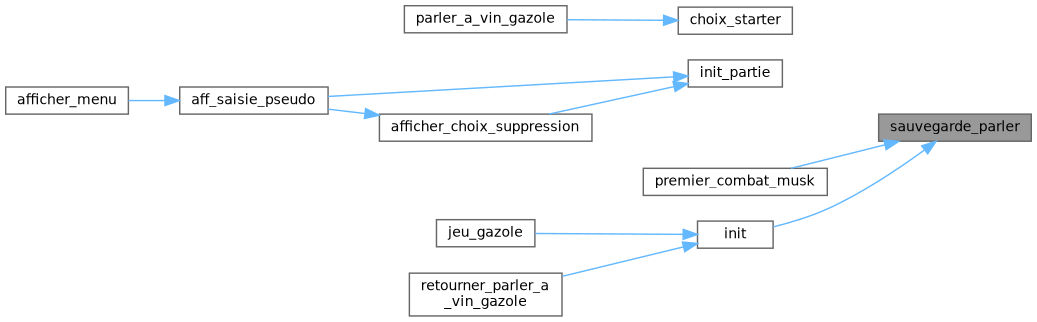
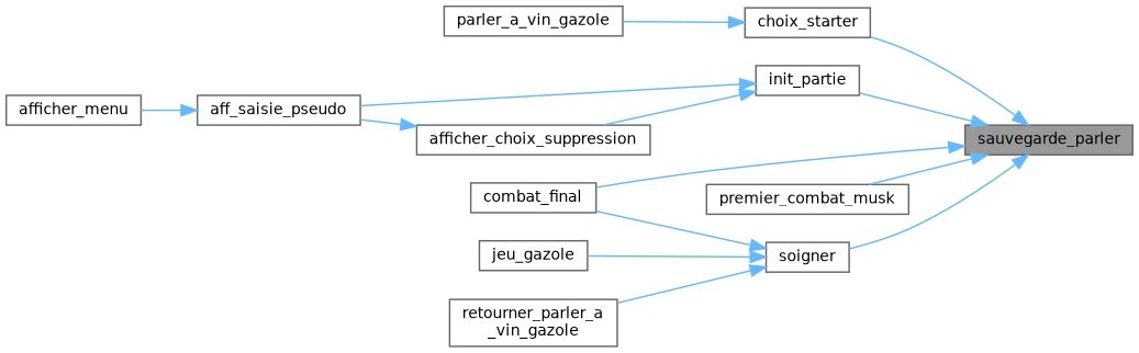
  digraph {
    rankdir=RL
    node [color=grey40 fillcolor=white fontname=Helvetica fontsize=10 shape=box style=filled]
    edge [color=steelblue1 dir=back fontname=Helvetica fontsize=10 labelfontname=Helvetica labelfontsize=10 style=solid]
    n1 [color=gray40 fillcolor=grey60 fontcolor=black height=0.2 label=sauvegarde_parler width=0.4]
    n2 [height=0.2 label=choix_starter width=0.4]
+   n3 [height=0.2 label=combat_final width=0.4]
    n4 [height=0.2 label=init_partie width=0.4]
    n5 [height=0.2 label=premier_combat_musk width=0.4]
-   n6 [height=0.2 label=init width=0.4]
+   n6 [height=0.2 label=soigner width=0.4]
    n7 [height=0.2 label=parler_a_vin_gazole width=0.4]
    n8 [height=0.2 label=aff_saisie_pseudo width=0.4]
    n9 [height=0.2 label=afficher_choix_suppression width=0.4]
    n10 [height=0.2 label=jeu_gazole width=0.4]
    n11 [height=0.2 label="retourner_parler_a\l_vin_gazole" width=0.4]
    n12 [height=0.2 label=afficher_menu width=0.4]
+   n1 -> n2
+   n1 -> n3
+   n1 -> n4
    n1 -> n5
    n1 -> n6
    n2 -> n7
    n4 -> n8
    n4 -> n9
+   n6 -> n3
    n6 -> n10
    n6 -> n11
    n8 -> n12
    n9 -> n8
  }
